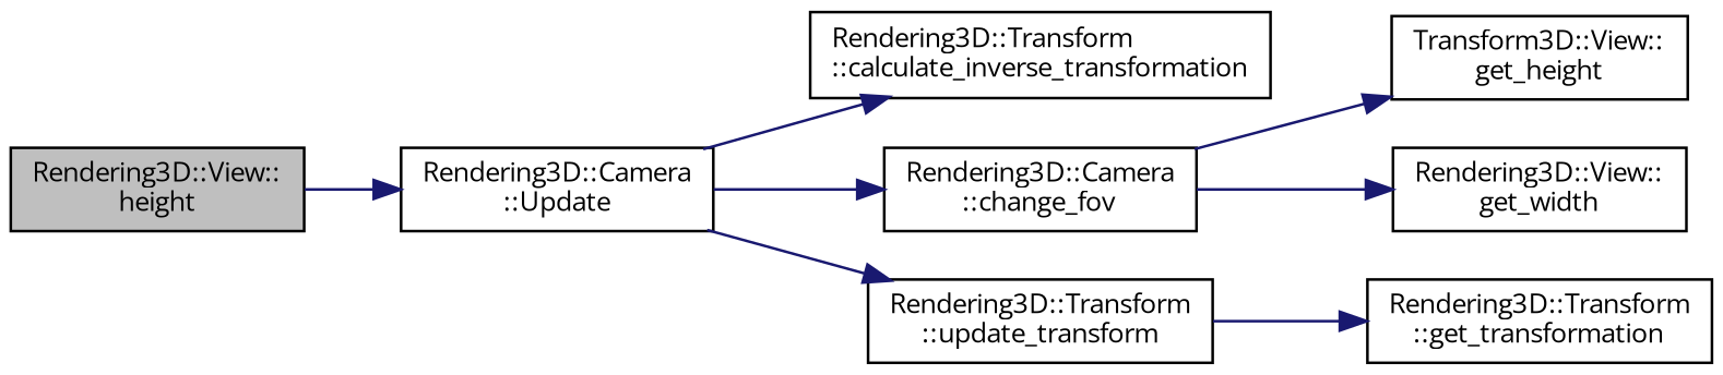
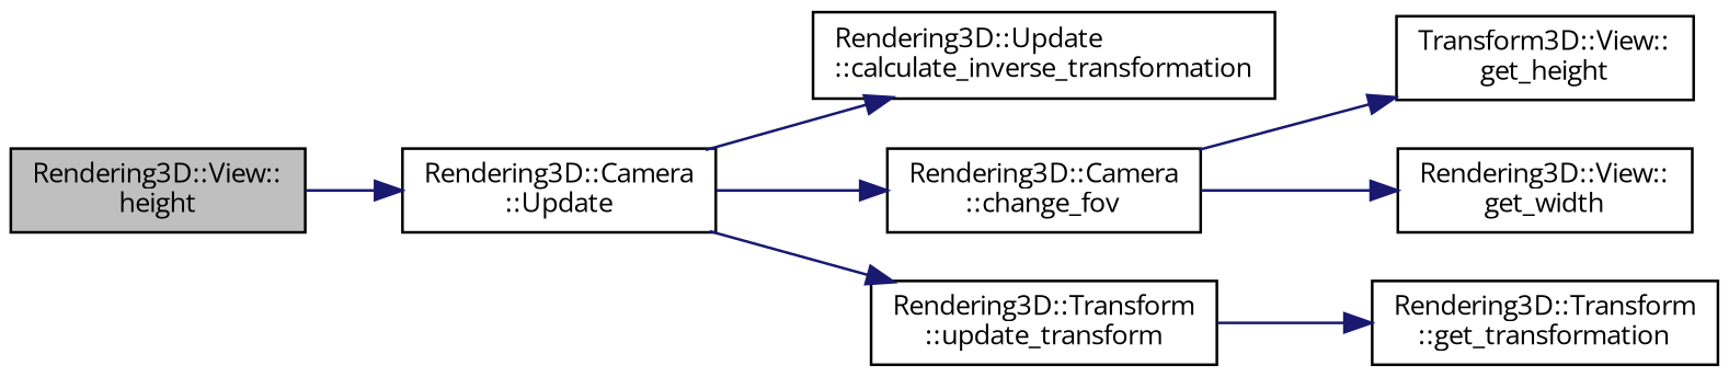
  digraph {
    fontname="Open Sans"
    rankdir=LR
    node [color=black fillcolor=white fontname="Open Sans" fontsize=10 shape=record style=filled]
    edge [color=midnightblue fontname="Open Sans" fontsize=10 labelfontname=Helvetica labelfontsize=10 style=solid]
    n1 [fillcolor=grey75 fontcolor=black height=0.2 label="Rendering3D::View::\lheight" width=0.4]
    n2 [height=0.2 label="Rendering3D::Camera\l::Update" width=0.4]
-   n3 [height=0.2 label="Rendering3D::Transform\l::calculate_inverse_transformation" width=0.4]
+   n3 [height=0.2 label="Rendering3D::Update\l::calculate_inverse_transformation" width=0.4]
    n4 [height=0.2 label="Rendering3D::Camera\l::change_fov" width=0.4]
    n5 [height=0.2 label="Rendering3D::Transform\l::update_transform" width=0.4]
    n6 [height=0.2 label="Transform3D::View::\lget_height" width=0.4]
    n7 [height=0.2 label="Rendering3D::View::\lget_width" width=0.4]
    n8 [height=0.2 label="Rendering3D::Transform\l::get_transformation" width=0.4]
    n1 -> n2
    n2 -> n3
    n2 -> n4
    n2 -> n5
    n4 -> n6
    n4 -> n7
    n5 -> n8
  }
